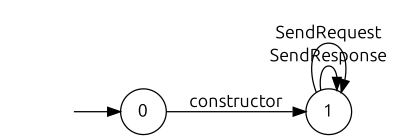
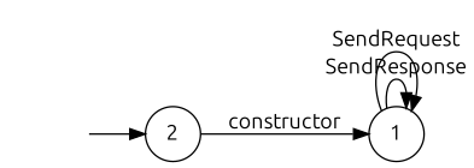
  digraph {
    rankdir=LR
    fontname=Ubuntu
    node [shape=circle fontname=Ubuntu]
    edge [fontname=Ubuntu]
    "" [shape=plaintext]
-   n2 [label=0]
+   n2 [label=2]
    n3 [label=1]
    "" -> n2
    n2 -> n3 [label=constructor]
    n3 -> n3 [label=SendResponse]
    n3 -> n3 [label=SendRequest]
  }
